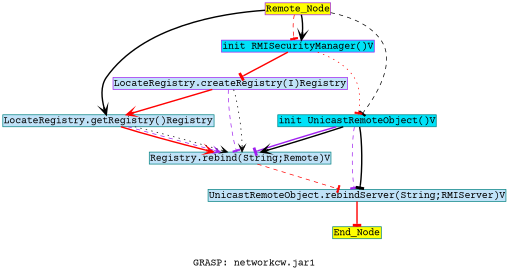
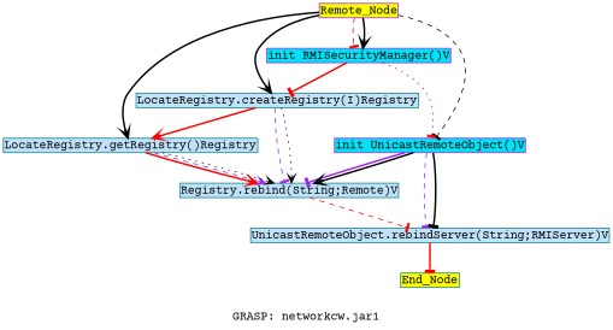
  digraph {
    fontname="Courier Prime"
    label="GRASP: networkcw.jar1"
    node [color=purple fillcolor="#c0e2f8" fontname="Courier Prime" margin=0.02 shape=box style=filled]
    edge [arrowhead=tee color=black fontname="Courier Prime" style=bold]
    n1 [fillcolor=yellow height=0 label=Remote_Node width=0]
-   "LocateRegistry.createRegistry(I)Registry" [height=0 width=0]
+   "LocateRegistry.createRegistry(I)Registry" [color=teal height=0 width=0]
    "init RMISecurityManager()V" [fillcolor="#00e2f8" height=0 width=0]
    "LocateRegistry.getRegistry()Registry" [color=teal height=0 width=0]
-   "init UnicastRemoteObject()V" [color=teal fillcolor="#00e2f8" height=0 width=0]
+   "init UnicastRemoteObject()V" [fillcolor="#00e2f8" height=0 width=0]
    "Registry.rebind(String;Remote)V" [color=teal height=0 width=0]
    "UnicastRemoteObject.rebindServer(String;RMIServer)V" [color=teal height=0 width=0]
    End_Node [color=teal fillcolor=yellow height=0 width=0]
+   n1 -> "LocateRegistry.createRegistry(I)Registry" [arrowhead=vee]
    n1 -> "init RMISecurityManager()V" [color=red style=dashed]
    n1 -> "init RMISecurityManager()V" [arrowhead=vee]
    n1 -> "LocateRegistry.getRegistry()Registry" [arrowhead=vee]
    n1 -> "init UnicastRemoteObject()V" [style=dashed]
    "LocateRegistry.createRegistry(I)Registry" -> "LocateRegistry.getRegistry()Registry" [arrowhead=vee color=red]
    "LocateRegistry.createRegistry(I)Registry" -> "Registry.rebind(String;Remote)V" [color=purple style=dashed]
    "LocateRegistry.createRegistry(I)Registry" -> "Registry.rebind(String;Remote)V" [arrowhead=vee style=dotted]
    "init RMISecurityManager()V" -> "LocateRegistry.createRegistry(I)Registry" [color=red]
    "init RMISecurityManager()V" -> "init UnicastRemoteObject()V" [color=red style=dotted]
    "LocateRegistry.getRegistry()Registry" -> "Registry.rebind(String;Remote)V" [arrowhead=vee color=red]
    "LocateRegistry.getRegistry()Registry" -> "Registry.rebind(String;Remote)V" [arrowhead=vee color=purple style=dashed]
    "LocateRegistry.getRegistry()Registry" -> "Registry.rebind(String;Remote)V" [arrowhead=vee style=dotted]
    "init UnicastRemoteObject()V" -> "Registry.rebind(String;Remote)V" [color=purple]
    "init UnicastRemoteObject()V" -> "Registry.rebind(String;Remote)V" [arrowhead=vee]
    "init UnicastRemoteObject()V" -> "UnicastRemoteObject.rebindServer(String;RMIServer)V" [color=purple style=dashed]
    "init UnicastRemoteObject()V" -> "UnicastRemoteObject.rebindServer(String;RMIServer)V"
    "Registry.rebind(String;Remote)V" -> "UnicastRemoteObject.rebindServer(String;RMIServer)V" [color=red style=dashed]
    "UnicastRemoteObject.rebindServer(String;RMIServer)V" -> End_Node [color=red]
  }
